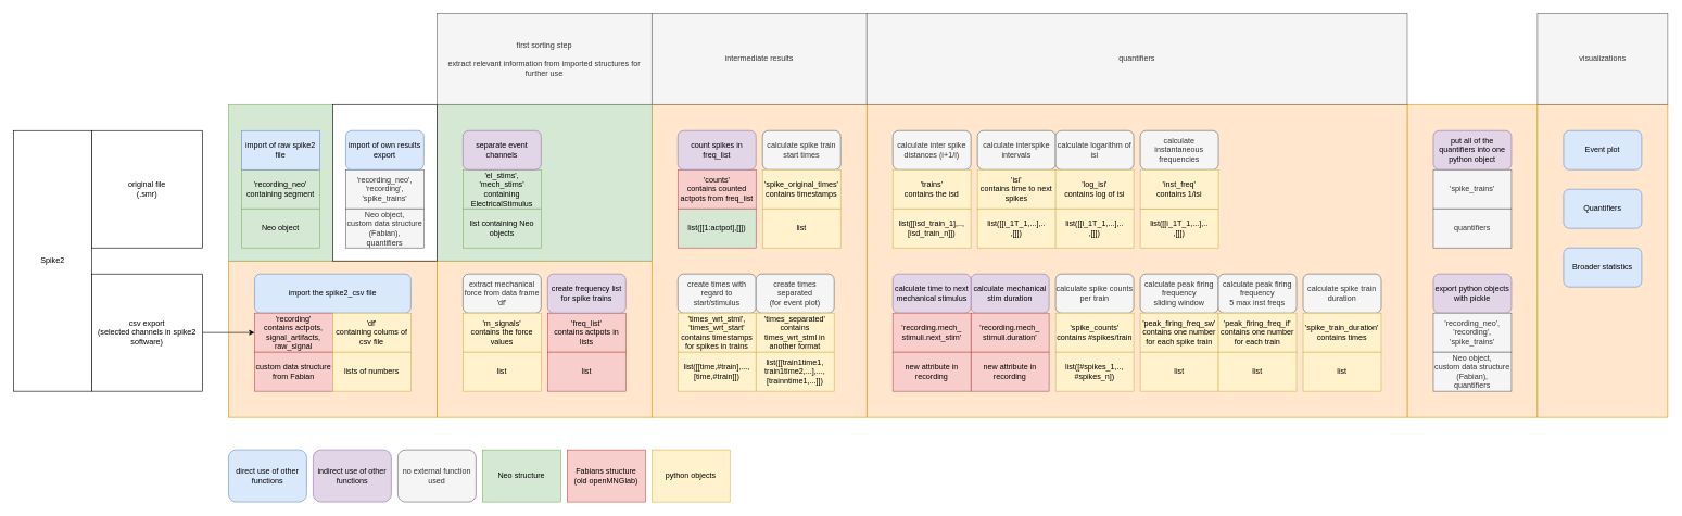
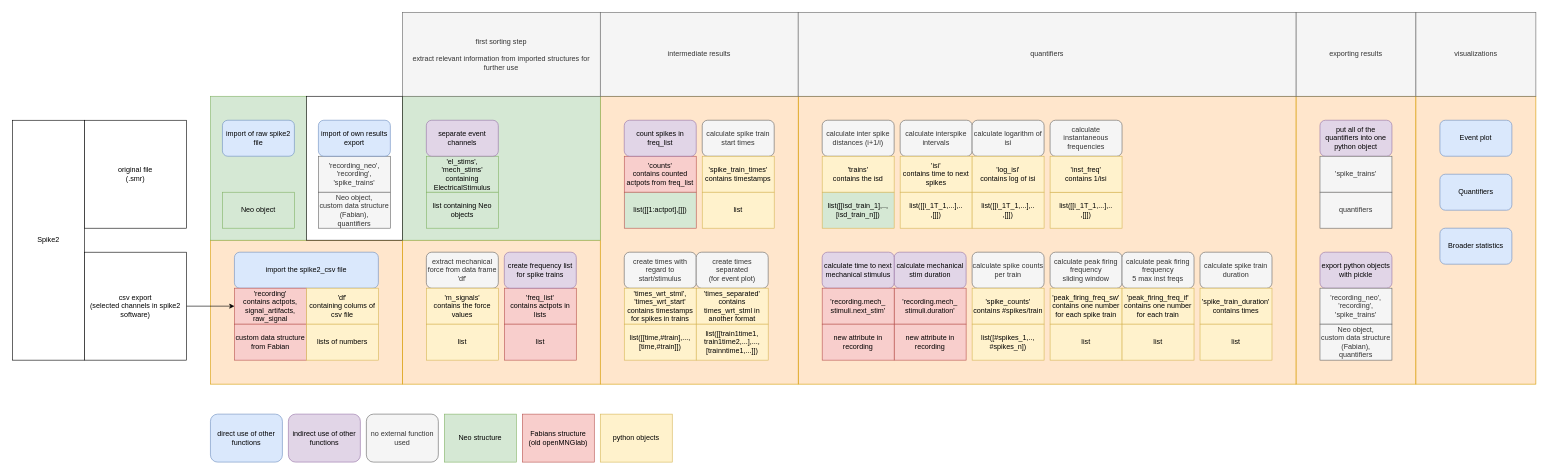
  <mxCell id="0" />
  <mxCell id="1" parent="0" />
  <mxCell id="2" value="" style="rounded=0;whiteSpace=wrap;html=1;strokeColor=#d79b00;fillColor=#ffe6cc;" vertex="1" parent="1"><mxGeometry x="2160" y="160" width="200" height="480" as="geometry" /></mxCell>
  <mxCell id="3" value="" style="rounded=0;whiteSpace=wrap;html=1;strokeColor=#d79b00;fillColor=#ffe6cc;" vertex="1" parent="1"><mxGeometry x="670" y="400" width="330" height="240" as="geometry" /></mxCell>
  <mxCell id="4" value="" style="rounded=0;whiteSpace=wrap;html=1;strokeColor=#d79b00;fillColor=#ffe6cc;" vertex="1" parent="1"><mxGeometry x="350" y="400" width="320" height="240" as="geometry" /></mxCell>
  <mxCell id="5" value="" style="rounded=0;whiteSpace=wrap;html=1;strokeColor=#d79b00;fillColor=#ffe6cc;" vertex="1" parent="1"><mxGeometry x="1330" y="160" width="830" height="480" as="geometry" /></mxCell>
  <mxCell id="6" value="" style="rounded=0;whiteSpace=wrap;html=1;strokeColor=#d79b00;fillColor=#ffe6cc;" vertex="1" parent="1"><mxGeometry x="1000" y="160" width="330" height="480" as="geometry" /></mxCell>
  <mxCell id="7" value="" style="rounded=0;whiteSpace=wrap;html=1;strokeColor=#82b366;fillColor=#d5e8d4;" vertex="1" parent="1"><mxGeometry x="670" y="160" width="330" height="240" as="geometry" /></mxCell>
  <mxCell id="8" value="" style="rounded=0;whiteSpace=wrap;html=1;strokeColor=#82b366;fillColor=#d5e8d4;" vertex="1" parent="1"><mxGeometry x="350" y="160" width="160" height="240" as="geometry" /></mxCell>
- <mxCell id="9" value="'recording_neo'&lt;br&gt;containing segment" style="rounded=0;whiteSpace=wrap;html=1;fillColor=#d5e8d4;strokeColor=#82b366;" vertex="1" parent="1"><mxGeometry x="370" y="260" width="120" height="60" as="geometry" /></mxCell>
- <mxCell id="10" value="import of raw spike2 file" style="whiteSpace=wrap;html=1;fillColor=#dae8fc;strokeColor=#6c8ebf;rounded=0;" vertex="1" parent="1"><mxGeometry x="370" y="200" width="120" height="60" as="geometry" /></mxCell>
+ <mxCell id="10" value="import of raw spike2 file" style="rounded=1;whiteSpace=wrap;html=1;fillColor=#dae8fc;strokeColor=#6c8ebf;" vertex="1" parent="1"><mxGeometry x="370" y="200" width="120" height="60" as="geometry" /></mxCell>
  <mxCell id="11" value="Neo object" style="rounded=0;whiteSpace=wrap;html=1;fillColor=#d5e8d4;strokeColor=#82b366;" vertex="1" parent="1"><mxGeometry x="370" y="320" width="120" height="60" as="geometry" /></mxCell>
  <mxCell id="12" value="'el_stims', 'mech_stims'&lt;br&gt;containing ElectricalStimulus" style="rounded=0;whiteSpace=wrap;html=1;fillColor=#d5e8d4;strokeColor=#82b366;" vertex="1" parent="1"><mxGeometry x="710" y="260" width="120" height="60" as="geometry" /></mxCell>
  <mxCell id="13" value="list containing Neo objects" style="rounded=0;whiteSpace=wrap;html=1;fillColor=#d5e8d4;strokeColor=#82b366;" vertex="1" parent="1"><mxGeometry x="710" y="320" width="120" height="60" as="geometry" /></mxCell>
  <mxCell id="14" value="separate event channels" style="rounded=1;whiteSpace=wrap;html=1;fillColor=#e1d5e7;strokeColor=#9673a6;" vertex="1" parent="1"><mxGeometry x="710" y="200" width="120" height="60" as="geometry" /></mxCell>
  <mxCell id="15" value="import the spike2_csv file" style="rounded=1;whiteSpace=wrap;html=1;fillColor=#dae8fc;strokeColor=#6c8ebf;" vertex="1" parent="1"><mxGeometry x="390" y="420" width="240" height="60" as="geometry" /></mxCell>
  <mxCell id="16" value="'recording'&lt;br&gt;contains actpots, signal_artifacts, raw_signal" style="rounded=0;whiteSpace=wrap;html=1;fillColor=#f8cecc;strokeColor=#b85450;" vertex="1" parent="1"><mxGeometry x="390" y="480" width="120" height="60" as="geometry" /></mxCell>
  <mxCell id="17" value="custom data structure from Fabian" style="rounded=0;whiteSpace=wrap;html=1;fillColor=#f8cecc;strokeColor=#b85450;" vertex="1" parent="1"><mxGeometry x="390" y="540" width="120" height="60" as="geometry" /></mxCell>
  <mxCell id="18" value="'df'&lt;br&gt;containing colums of csv file" style="rounded=0;whiteSpace=wrap;html=1;fillColor=#FFF2CC;strokeColor=#d6b656;" vertex="1" parent="1"><mxGeometry x="510" y="480" width="120" height="60" as="geometry" /></mxCell>
  <mxCell id="19" value="lists of numbers" style="rounded=0;whiteSpace=wrap;html=1;fillColor=#fff2cc;strokeColor=#d6b656;" vertex="1" parent="1"><mxGeometry x="510" y="540" width="120" height="60" as="geometry" /></mxCell>
  <mxCell id="20" value="extract mechanical force from data frame 'df'" style="rounded=1;whiteSpace=wrap;html=1;fillColor=#f5f5f5;fontColor=#333333;strokeColor=#666666;" vertex="1" parent="1"><mxGeometry x="710" y="420" width="120" height="60" as="geometry" /></mxCell>
  <mxCell id="21" value="'m_signals'&lt;br&gt;contains the force values" style="rounded=0;whiteSpace=wrap;html=1;fillColor=#fff2cc;strokeColor=#d6b656;" vertex="1" parent="1"><mxGeometry x="710" y="480" width="120" height="60" as="geometry" /></mxCell>
  <mxCell id="22" value="list" style="rounded=0;whiteSpace=wrap;html=1;fillColor=#fff2cc;strokeColor=#d6b656;" vertex="1" parent="1"><mxGeometry x="710" y="540" width="120" height="60" as="geometry" /></mxCell>
  <mxCell id="23" value="'freq_list'&lt;br&gt;contains actpots in lists" style="rounded=0;whiteSpace=wrap;html=1;fillColor=#f8cecc;strokeColor=#b85450;" vertex="1" parent="1"><mxGeometry x="840" y="480" width="120" height="60" as="geometry" /></mxCell>
  <mxCell id="24" value="create frequency list for spike trains" style="rounded=1;whiteSpace=wrap;html=1;fillColor=#e1d5e7;strokeColor=#9673a6;" vertex="1" parent="1"><mxGeometry x="840" y="420" width="120" height="60" as="geometry" /></mxCell>
  <mxCell id="25" value="list" style="rounded=0;whiteSpace=wrap;html=1;fillColor=#f8cecc;strokeColor=#b85450;" vertex="1" parent="1"><mxGeometry x="840" y="540" width="120" height="60" as="geometry" /></mxCell>
  <mxCell id="26" value="'counts'&lt;br&gt;contains counted actpots from freq_list" style="rounded=0;whiteSpace=wrap;html=1;fillColor=#f8cecc;strokeColor=#b85450;" vertex="1" parent="1"><mxGeometry x="1040" y="260" width="120" height="60" as="geometry" /></mxCell>
  <mxCell id="27" value="list([[1:actpot],[]])" style="rounded=0;whiteSpace=wrap;html=1;fillColor=#d5e8d4;strokeColor=#b85450;" vertex="1" parent="1"><mxGeometry x="1040" y="320" width="120" height="60" as="geometry" /></mxCell>
  <mxCell id="28" value="count spikes in freq_list" style="rounded=1;whiteSpace=wrap;html=1;fillColor=#e1d5e7;strokeColor=#9673a6;" vertex="1" parent="1"><mxGeometry x="1040" y="200" width="120" height="60" as="geometry" /></mxCell>
  <mxCell id="29" value="create times with regard to start/stimulus" style="rounded=1;whiteSpace=wrap;html=1;fillColor=#f5f5f5;fontColor=#333333;strokeColor=#666666;" vertex="1" parent="1"><mxGeometry x="1040" y="420" width="120" height="60" as="geometry" /></mxCell>
  <mxCell id="30" value="'times_wrt_stml', 'times_wrt_start'&lt;br&gt;contains timestamps for spikes in trains" style="rounded=0;whiteSpace=wrap;html=1;fillColor=#fff2cc;strokeColor=#d6b656;" vertex="1" parent="1"><mxGeometry x="1040" y="480" width="120" height="60" as="geometry" /></mxCell>
  <mxCell id="31" value="list([[time,#train],...,[time,#train]])" style="rounded=0;whiteSpace=wrap;html=1;fillColor=#fff2cc;strokeColor=#d6b656;" vertex="1" parent="1"><mxGeometry x="1040" y="540" width="120" height="60" as="geometry" /></mxCell>
  <mxCell id="32" value="create times separated&lt;br&gt;(for event plot)" style="rounded=1;whiteSpace=wrap;html=1;fillColor=#f5f5f5;fontColor=#333333;strokeColor=#666666;" vertex="1" parent="1"><mxGeometry x="1160" y="420" width="120" height="60" as="geometry" /></mxCell>
  <mxCell id="33" value="'times_separated'&lt;br&gt;contains times_wrt_stml in another format" style="rounded=0;whiteSpace=wrap;html=1;fillColor=#fff2cc;strokeColor=#d6b656;" vertex="1" parent="1"><mxGeometry x="1160" y="480" width="120" height="60" as="geometry" /></mxCell>
  <mxCell id="34" value="list([[train1time1,&lt;br&gt;train1time2,...],...,[trainntime1,...]])" style="rounded=0;whiteSpace=wrap;html=1;fillColor=#fff2cc;strokeColor=#d6b656;" vertex="1" parent="1"><mxGeometry x="1160" y="540" width="120" height="60" as="geometry" /></mxCell>
  <mxCell id="35" value="calculate inter spike distances (i+1/i)" style="rounded=1;whiteSpace=wrap;html=1;fillColor=#f5f5f5;fontColor=#333333;strokeColor=#666666;" vertex="1" parent="1"><mxGeometry x="1370" y="200" width="120" height="60" as="geometry" /></mxCell>
  <mxCell id="36" value="'trains'&lt;br&gt;contains the isd" style="rounded=0;whiteSpace=wrap;html=1;fillColor=#fff2cc;strokeColor=#d6b656;" vertex="1" parent="1"><mxGeometry x="1370" y="260" width="120" height="60" as="geometry" /></mxCell>
- <mxCell id="37" value="list([[isd_train_1],..,[isd_train_n]])" style="rounded=0;whiteSpace=wrap;html=1;fillColor=#fff2cc;strokeColor=#d6b656;" vertex="1" parent="1"><mxGeometry x="1370" y="320" width="120" height="60" as="geometry" /></mxCell>
+ <mxCell id="37" value="list([[isd_train_1],..,[isd_train_n]])" style="rounded=0;whiteSpace=wrap;html=1;fillColor=#d5e8d4;strokeColor=#d6b656;" vertex="1" parent="1"><mxGeometry x="1370" y="320" width="120" height="60" as="geometry" /></mxCell>
  <mxCell id="38" value="calculate spike counts per train" style="rounded=1;whiteSpace=wrap;html=1;fillColor=#f5f5f5;fontColor=#333333;strokeColor=#666666;" vertex="1" parent="1"><mxGeometry x="1620" y="420" width="120" height="60" as="geometry" /></mxCell>
  <mxCell id="39" value="'spike_counts'&lt;br&gt;contains #spikes/train" style="rounded=0;whiteSpace=wrap;html=1;fillColor=#fff2cc;strokeColor=#d6b656;" vertex="1" parent="1"><mxGeometry x="1620" y="480" width="120" height="60" as="geometry" /></mxCell>
  <mxCell id="40" value="list([#spikes_1,..,&lt;br&gt;#spikes_n])" style="rounded=0;whiteSpace=wrap;html=1;fillColor=#fff2cc;strokeColor=#d6b656;" vertex="1" parent="1"><mxGeometry x="1620" y="540" width="120" height="60" as="geometry" /></mxCell>
  <mxCell id="41" value="calculate mechanical stim duration" style="rounded=1;whiteSpace=wrap;html=1;fillColor=#e1d5e7;strokeColor=#9673a6;" vertex="1" parent="1"><mxGeometry x="1490" y="420" width="120" height="60" as="geometry" /></mxCell>
  <mxCell id="42" value="'recording.mech_&lt;br&gt;stimuli.duration'" style="rounded=0;whiteSpace=wrap;html=1;fillColor=#f8cecc;strokeColor=#b85450;" vertex="1" parent="1"><mxGeometry x="1490" y="480" width="120" height="60" as="geometry" /></mxCell>
  <mxCell id="43" value="new attribute in recording" style="rounded=0;whiteSpace=wrap;html=1;fillColor=#f8cecc;strokeColor=#b85450;" vertex="1" parent="1"><mxGeometry x="1490" y="540" width="120" height="60" as="geometry" /></mxCell>
  <mxCell id="44" value="calculate time to next mechanical stimulus" style="rounded=1;whiteSpace=wrap;html=1;fillColor=#e1d5e7;strokeColor=#9673a6;" vertex="1" parent="1"><mxGeometry x="1370" y="420" width="120" height="60" as="geometry" /></mxCell>
  <mxCell id="45" value="'recording.mech_&lt;br&gt;stimuli.next_stim'" style="rounded=0;whiteSpace=wrap;html=1;fillColor=#f8cecc;strokeColor=#b85450;" vertex="1" parent="1"><mxGeometry x="1370" y="480" width="120" height="60" as="geometry" /></mxCell>
  <mxCell id="46" value="new attribute in recording" style="rounded=0;whiteSpace=wrap;html=1;fillColor=#f8cecc;strokeColor=#b85450;" vertex="1" parent="1"><mxGeometry x="1370" y="540" width="120" height="60" as="geometry" /></mxCell>
  <mxCell id="47" value="calculate spike train start times" style="rounded=1;whiteSpace=wrap;html=1;fillColor=#f5f5f5;fontColor=#333333;strokeColor=#666666;" vertex="1" parent="1"><mxGeometry x="1170" y="200" width="120" height="60" as="geometry" /></mxCell>
- <mxCell id="48" value="'spike_original_times'&lt;br&gt;contains timestamps" style="rounded=0;whiteSpace=wrap;html=1;fillColor=#fff2cc;strokeColor=#d6b656;" vertex="1" parent="1"><mxGeometry x="1170" y="260" width="120" height="60" as="geometry" /></mxCell>
+ <mxCell id="48" value="'spike_train_times'&lt;br&gt;contains timestamps" style="rounded=0;whiteSpace=wrap;html=1;fillColor=#fff2cc;strokeColor=#d6b656;" vertex="1" parent="1"><mxGeometry x="1170" y="260" width="120" height="60" as="geometry" /></mxCell>
  <mxCell id="49" value="list" style="rounded=0;whiteSpace=wrap;html=1;fillColor=#fff2cc;strokeColor=#d6b656;" vertex="1" parent="1"><mxGeometry x="1170" y="320" width="120" height="60" as="geometry" /></mxCell>
  <mxCell id="50" value="calculate spike train duration" style="rounded=1;whiteSpace=wrap;html=1;fillColor=#f5f5f5;fontColor=#333333;strokeColor=#666666;" vertex="1" parent="1"><mxGeometry x="2000" y="420" width="120" height="60" as="geometry" /></mxCell>
  <mxCell id="51" value="'spike_train_duration'&lt;br&gt;contains times" style="rounded=0;whiteSpace=wrap;html=1;fillColor=#fff2cc;strokeColor=#d6b656;" vertex="1" parent="1"><mxGeometry x="2000" y="480" width="120" height="60" as="geometry" /></mxCell>
  <mxCell id="52" value="list" style="rounded=0;whiteSpace=wrap;html=1;fillColor=#fff2cc;strokeColor=#d6b656;" vertex="1" parent="1"><mxGeometry x="2000" y="540" width="120" height="60" as="geometry" /></mxCell>
  <mxCell id="53" value="calculate interspike intervals" style="rounded=1;whiteSpace=wrap;html=1;fillColor=#f5f5f5;fontColor=#333333;strokeColor=#666666;" vertex="1" parent="1"><mxGeometry x="1500" y="200" width="120" height="60" as="geometry" /></mxCell>
  <mxCell id="54" value="'isi'&lt;br&gt;contains time to next spikes" style="rounded=0;whiteSpace=wrap;html=1;fillColor=#fff2cc;strokeColor=#d6b656;" vertex="1" parent="1"><mxGeometry x="1500" y="260" width="120" height="60" as="geometry" /></mxCell>
  <mxCell id="55" value="list([[i_1T_1,...],..&lt;br&gt;,[]])" style="rounded=0;whiteSpace=wrap;html=1;fillColor=#fff2cc;strokeColor=#d6b656;" vertex="1" parent="1"><mxGeometry x="1500" y="320" width="120" height="60" as="geometry" /></mxCell>
  <mxCell id="56" value="calculate logarithm of isi" style="rounded=1;whiteSpace=wrap;html=1;fillColor=#f5f5f5;fontColor=#333333;strokeColor=#666666;" vertex="1" parent="1"><mxGeometry x="1620" y="200" width="120" height="60" as="geometry" /></mxCell>
  <mxCell id="57" value="'log_isi'&lt;br&gt;contains log of isi" style="rounded=0;whiteSpace=wrap;html=1;fillColor=#fff2cc;strokeColor=#d6b656;" vertex="1" parent="1"><mxGeometry x="1620" y="260" width="120" height="60" as="geometry" /></mxCell>
  <mxCell id="58" value="&lt;span&gt;list([[i_1T_1,...],..&lt;/span&gt;&lt;br&gt;&lt;span&gt;,[]])&lt;/span&gt;" style="rounded=0;whiteSpace=wrap;html=1;fillColor=#fff2cc;strokeColor=#d6b656;" vertex="1" parent="1"><mxGeometry x="1620" y="320" width="120" height="60" as="geometry" /></mxCell>
  <mxCell id="59" value="calculate peak firing frequency&lt;br&gt;sliding window" style="rounded=1;whiteSpace=wrap;html=1;fillColor=#f5f5f5;fontColor=#333333;strokeColor=#666666;" vertex="1" parent="1"><mxGeometry x="1750" y="420" width="120" height="60" as="geometry" /></mxCell>
  <mxCell id="60" value="'peak_firing_freq_sw'&lt;br&gt;contains one number for each spike train" style="rounded=0;whiteSpace=wrap;html=1;fillColor=#fff2cc;strokeColor=#d6b656;" vertex="1" parent="1"><mxGeometry x="1750" y="480" width="120" height="60" as="geometry" /></mxCell>
  <mxCell id="61" value="list([[i_1T_1,...],..&lt;br&gt;,[]])" style="rounded=0;whiteSpace=wrap;html=1;fillColor=#fff2cc;strokeColor=#d6b656;" vertex="1" parent="1"><mxGeometry x="1750" y="320" width="120" height="60" as="geometry" /></mxCell>
  <mxCell id="62" value="calculate peak firing frequency&lt;br&gt;5 max inst freqs" style="rounded=1;whiteSpace=wrap;html=1;fillColor=#f5f5f5;fontColor=#333333;strokeColor=#666666;" vertex="1" parent="1"><mxGeometry x="1870" y="420" width="120" height="60" as="geometry" /></mxCell>
  <mxCell id="63" value="'peak_firing_freq_if'&lt;br&gt;contains one number for each train" style="rounded=0;whiteSpace=wrap;html=1;fillColor=#fff2cc;strokeColor=#d6b656;" vertex="1" parent="1"><mxGeometry x="1870" y="480" width="120" height="60" as="geometry" /></mxCell>
  <mxCell id="64" value="list" style="rounded=0;whiteSpace=wrap;html=1;fillColor=#fff2cc;strokeColor=#d6b656;" vertex="1" parent="1"><mxGeometry x="1750" y="540" width="120" height="60" as="geometry" /></mxCell>
  <mxCell id="65" value="calculate instantaneous frequencies" style="rounded=1;whiteSpace=wrap;html=1;fillColor=#f5f5f5;fontColor=#333333;strokeColor=#666666;" vertex="1" parent="1"><mxGeometry x="1750" y="200" width="120" height="60" as="geometry" /></mxCell>
  <mxCell id="66" value="'inst_freq'&lt;br&gt;contains 1/isi" style="rounded=0;whiteSpace=wrap;html=1;fillColor=#fff2cc;strokeColor=#d6b656;" vertex="1" parent="1"><mxGeometry x="1750" y="260" width="120" height="60" as="geometry" /></mxCell>
  <mxCell id="67" value="list" style="rounded=0;whiteSpace=wrap;html=1;fillColor=#fff2cc;strokeColor=#d6b656;" vertex="1" parent="1"><mxGeometry x="1870" y="540" width="120" height="60" as="geometry" /></mxCell>
  <mxCell id="68" value="Spike2" style="rounded=0;whiteSpace=wrap;html=1;" vertex="1" parent="1"><mxGeometry x="20" y="200" width="120" height="400" as="geometry" /></mxCell>
  <mxCell id="69" value="original file&lt;br&gt;(.smr)" style="rounded=0;whiteSpace=wrap;html=1;" vertex="1" parent="1"><mxGeometry x="140" y="200" width="170" height="180" as="geometry" /></mxCell>
  <mxCell id="70" value="" style="edgeStyle=orthogonalEdgeStyle;rounded=0;orthogonalLoop=1;jettySize=auto;html=1;entryX=0;entryY=0.5;entryDx=0;entryDy=0;" edge="1" parent="1" source="71" target="16"><mxGeometry relative="1" as="geometry" /></mxCell>
  <mxCell id="71" value="csv export&lt;br&gt;(selected channels in spike2 software)" style="rounded=0;whiteSpace=wrap;html=1;" vertex="1" parent="1"><mxGeometry x="140" y="420" width="170" height="180" as="geometry" /></mxCell>
  <mxCell id="72" value="first sorting step&lt;br&gt;&lt;br&gt;extract relevant information from imported structures for further use" style="rounded=0;whiteSpace=wrap;html=1;fillColor=#f5f5f5;fontColor=#333333;strokeColor=#666666;" vertex="1" parent="1"><mxGeometry x="670" y="20" width="330" height="140" as="geometry" /></mxCell>
  <mxCell id="73" value="intermediate results" style="rounded=0;whiteSpace=wrap;html=1;fillColor=#f5f5f5;fontColor=#333333;strokeColor=#666666;" vertex="1" parent="1"><mxGeometry x="1000" y="20" width="330" height="140" as="geometry" /></mxCell>
+ <mxCell id="74" value="exporting results" style="rounded=0;whiteSpace=wrap;html=1;fillColor=#f5f5f5;fontColor=#333333;strokeColor=#666666;" vertex="1" parent="1"><mxGeometry x="2160" y="20" width="200" height="140" as="geometry" /></mxCell>
  <mxCell id="75" style="edgeStyle=orthogonalEdgeStyle;rounded=0;orthogonalLoop=1;jettySize=auto;html=1;exitX=0;exitY=0.5;exitDx=0;exitDy=0;entryX=1;entryY=0.5;entryDx=0;entryDy=0;" edge="1" parent="1" source="76" target="73"><mxGeometry relative="1" as="geometry" /></mxCell>
  <mxCell id="76" value="quantifiers" style="rounded=0;whiteSpace=wrap;html=1;fillColor=#f5f5f5;fontColor=#333333;strokeColor=#666666;" vertex="1" parent="1"><mxGeometry x="1330" y="20" width="830" height="140" as="geometry" /></mxCell>
  <mxCell id="77" value="put all of the quantifiers into one python object" style="rounded=1;whiteSpace=wrap;html=1;fillColor=#e1d5e7;strokeColor=#9673a6;" vertex="1" parent="1"><mxGeometry x="2200" y="200" width="120" height="60" as="geometry" /></mxCell>
  <mxCell id="78" value="Neo structure&lt;span style=&quot;color: rgba(0 , 0 , 0 , 0) ; font-family: monospace ; font-size: 0px&quot;&gt;%3CmxGraphModel%3E%3Croot%3E%3CmxCell%20id%3D%220%22%2F%3E%3CmxCell%20id%3D%221%22%20parent%3D%220%22%2F%3E%3CmxCell%20id%3D%222%22%20value%3D%22%22%20style%3D%22rounded%3D0%3BwhiteSpace%3Dwrap%3Bhtml%3D1%3BstrokeColor%3D%2382b366%3BfillColor%3D%23d5e8d4%3B%22%20vertex%3D%221%22%20parent%3D%221%22%3E%3CmxGeometry%20x%3D%22120%22%20y%3D%2270%22%20width%3D%22320%22%20height%3D%22240%22%20as%3D%22geometry%22%2F%3E%3C%2FmxCell%3E%3C%2Froot%3E%3C%2FmxGraphModel%3E&lt;/span&gt;" style="rounded=0;whiteSpace=wrap;html=1;strokeColor=#82b366;fillColor=#d5e8d4;" vertex="1" parent="1"><mxGeometry x="740" y="690" width="120" height="80" as="geometry" /></mxCell>
  <mxCell id="79" value="Fabians structure&lt;br&gt;(old openMNGlab)" style="rounded=0;whiteSpace=wrap;html=1;strokeColor=#b85450;fillColor=#f8cecc;" vertex="1" parent="1"><mxGeometry x="870" y="690" width="120" height="80" as="geometry" /></mxCell>
  <mxCell id="80" value="python objects" style="rounded=0;whiteSpace=wrap;html=1;strokeColor=#d6b656;fillColor=#fff2cc;" vertex="1" parent="1"><mxGeometry x="1000" y="690" width="120" height="80" as="geometry" /></mxCell>
  <mxCell id="81" value="direct use of other functions" style="rounded=1;whiteSpace=wrap;html=1;strokeColor=#6c8ebf;fillColor=#dae8fc;" vertex="1" parent="1"><mxGeometry x="350" y="690" width="120" height="80" as="geometry" /></mxCell>
  <mxCell id="82" value="indirect use of other functions" style="rounded=1;whiteSpace=wrap;html=1;strokeColor=#9673a6;fillColor=#e1d5e7;" vertex="1" parent="1"><mxGeometry x="480" y="690" width="120" height="80" as="geometry" /></mxCell>
  <mxCell id="83" value="" style="rounded=0;whiteSpace=wrap;html=1;" vertex="1" parent="1"><mxGeometry x="510" y="160" width="160" height="240" as="geometry" /></mxCell>
  <mxCell id="84" value="'recording_neo',&lt;br&gt;'recording',&lt;br&gt;'spike_trains'" style="rounded=0;whiteSpace=wrap;html=1;fillColor=#f5f5f5;strokeColor=#666666;fontColor=#333333;" vertex="1" parent="1"><mxGeometry x="530" y="260" width="120" height="60" as="geometry" /></mxCell>
  <mxCell id="85" value="import of own results export" style="rounded=1;whiteSpace=wrap;html=1;fillColor=#dae8fc;strokeColor=#6c8ebf;" vertex="1" parent="1"><mxGeometry x="530" y="200" width="120" height="60" as="geometry" /></mxCell>
  <mxCell id="86" value="Neo object,&lt;br&gt;custom data structure (Fabian),&lt;br&gt;quantifiers" style="rounded=0;whiteSpace=wrap;html=1;fillColor=#f5f5f5;strokeColor=#666666;fontColor=#333333;" vertex="1" parent="1"><mxGeometry x="530" y="320" width="120" height="60" as="geometry" /></mxCell>
  <mxCell id="87" value="no external function used" style="rounded=1;whiteSpace=wrap;html=1;strokeColor=#666666;fillColor=#f5f5f5;fontColor=#333333;" vertex="1" parent="1"><mxGeometry x="610" y="690" width="120" height="80" as="geometry" /></mxCell>
  <mxCell id="88" value="" style="rounded=0;whiteSpace=wrap;html=1;strokeColor=#d79b00;fillColor=#ffe6cc;" vertex="1" parent="1"><mxGeometry x="2360" y="160" width="200" height="480" as="geometry" /></mxCell>
  <mxCell id="89" value="visualizations" style="rounded=0;whiteSpace=wrap;html=1;fillColor=#f5f5f5;fontColor=#333333;strokeColor=#666666;" vertex="1" parent="1"><mxGeometry x="2360" y="20" width="200" height="140" as="geometry" /></mxCell>
  <mxCell id="90" value="Event plot" style="rounded=1;whiteSpace=wrap;html=1;fillColor=#dae8fc;strokeColor=#6c8ebf;" vertex="1" parent="1"><mxGeometry x="2400" y="200" width="120" height="60" as="geometry" /></mxCell>
  <mxCell id="91" value="'spike_trains'" style="rounded=0;whiteSpace=wrap;html=1;fillColor=#f5f5f5;strokeColor=#666666;fontColor=#333333;" vertex="1" parent="1"><mxGeometry x="2200" y="260" width="120" height="60" as="geometry" /></mxCell>
  <mxCell id="92" value="quantifiers" style="rounded=0;whiteSpace=wrap;html=1;fillColor=#f5f5f5;strokeColor=#666666;fontColor=#333333;" vertex="1" parent="1"><mxGeometry x="2200" y="320" width="120" height="60" as="geometry" /></mxCell>
  <mxCell id="93" value="Quantifiers" style="rounded=1;whiteSpace=wrap;html=1;fillColor=#dae8fc;strokeColor=#6c8ebf;" vertex="1" parent="1"><mxGeometry x="2400" y="290" width="120" height="60" as="geometry" /></mxCell>
  <mxCell id="94" value="Broader statistics" style="rounded=1;whiteSpace=wrap;html=1;fillColor=#dae8fc;strokeColor=#6c8ebf;" vertex="1" parent="1"><mxGeometry x="2400" y="380" width="120" height="60" as="geometry" /></mxCell>
  <mxCell id="95" value="export python objects with pickle" style="rounded=1;whiteSpace=wrap;html=1;fillColor=#e1d5e7;strokeColor=#9673a6;" vertex="1" parent="1"><mxGeometry x="2200" y="420" width="120" height="60" as="geometry" /></mxCell>
  <mxCell id="96" value="'recording_neo',&lt;br&gt;'recording',&lt;br&gt;'spike_trains'" style="rounded=0;whiteSpace=wrap;html=1;fillColor=#f5f5f5;strokeColor=#666666;fontColor=#333333;" vertex="1" parent="1"><mxGeometry x="2200" y="480" width="120" height="60" as="geometry" /></mxCell>
  <mxCell id="97" value="Neo object,&lt;br&gt;custom data structure (Fabian),&lt;br&gt;quantifiers" style="rounded=0;whiteSpace=wrap;html=1;fillColor=#f5f5f5;strokeColor=#666666;fontColor=#333333;" vertex="1" parent="1"><mxGeometry x="2200" y="540" width="120" height="60" as="geometry" /></mxCell>
